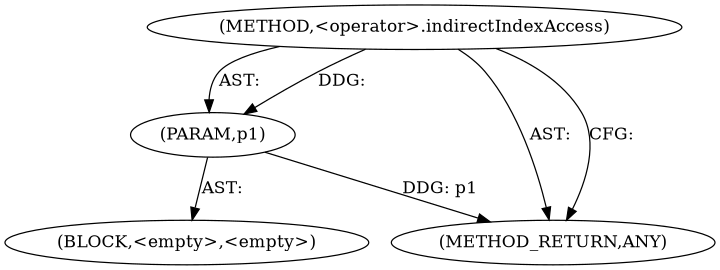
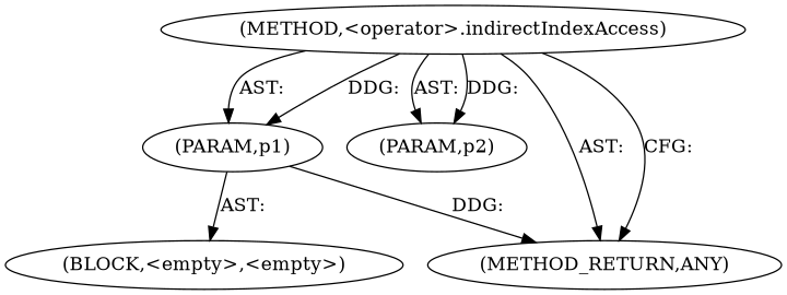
  digraph {
    n1 [label=<(METHOD,&lt;operator&gt;.indirectIndexAccess)>]
    n2 [label=<(PARAM,p1)>]
+   n3 [label=<(PARAM,p2)>]
    n4 [label=<(METHOD_RETURN,ANY)>]
    n5 [label=<(BLOCK,&lt;empty&gt;,&lt;empty&gt;)>]
    n1 -> n2 [label="AST: "]
    n1 -> n2 [label="DDG: "]
+   n1 -> n3 [label="AST: "]
+   n1 -> n3 [label="DDG: "]
    n1 -> n4 [label="AST: "]
    n1 -> n4 [label="CFG: "]
-   n2 -> n4 [label="DDG: p1"]
+   n2 -> n4 [label="DDG: "]
    n2 -> n5 [label="AST: "]
  }
